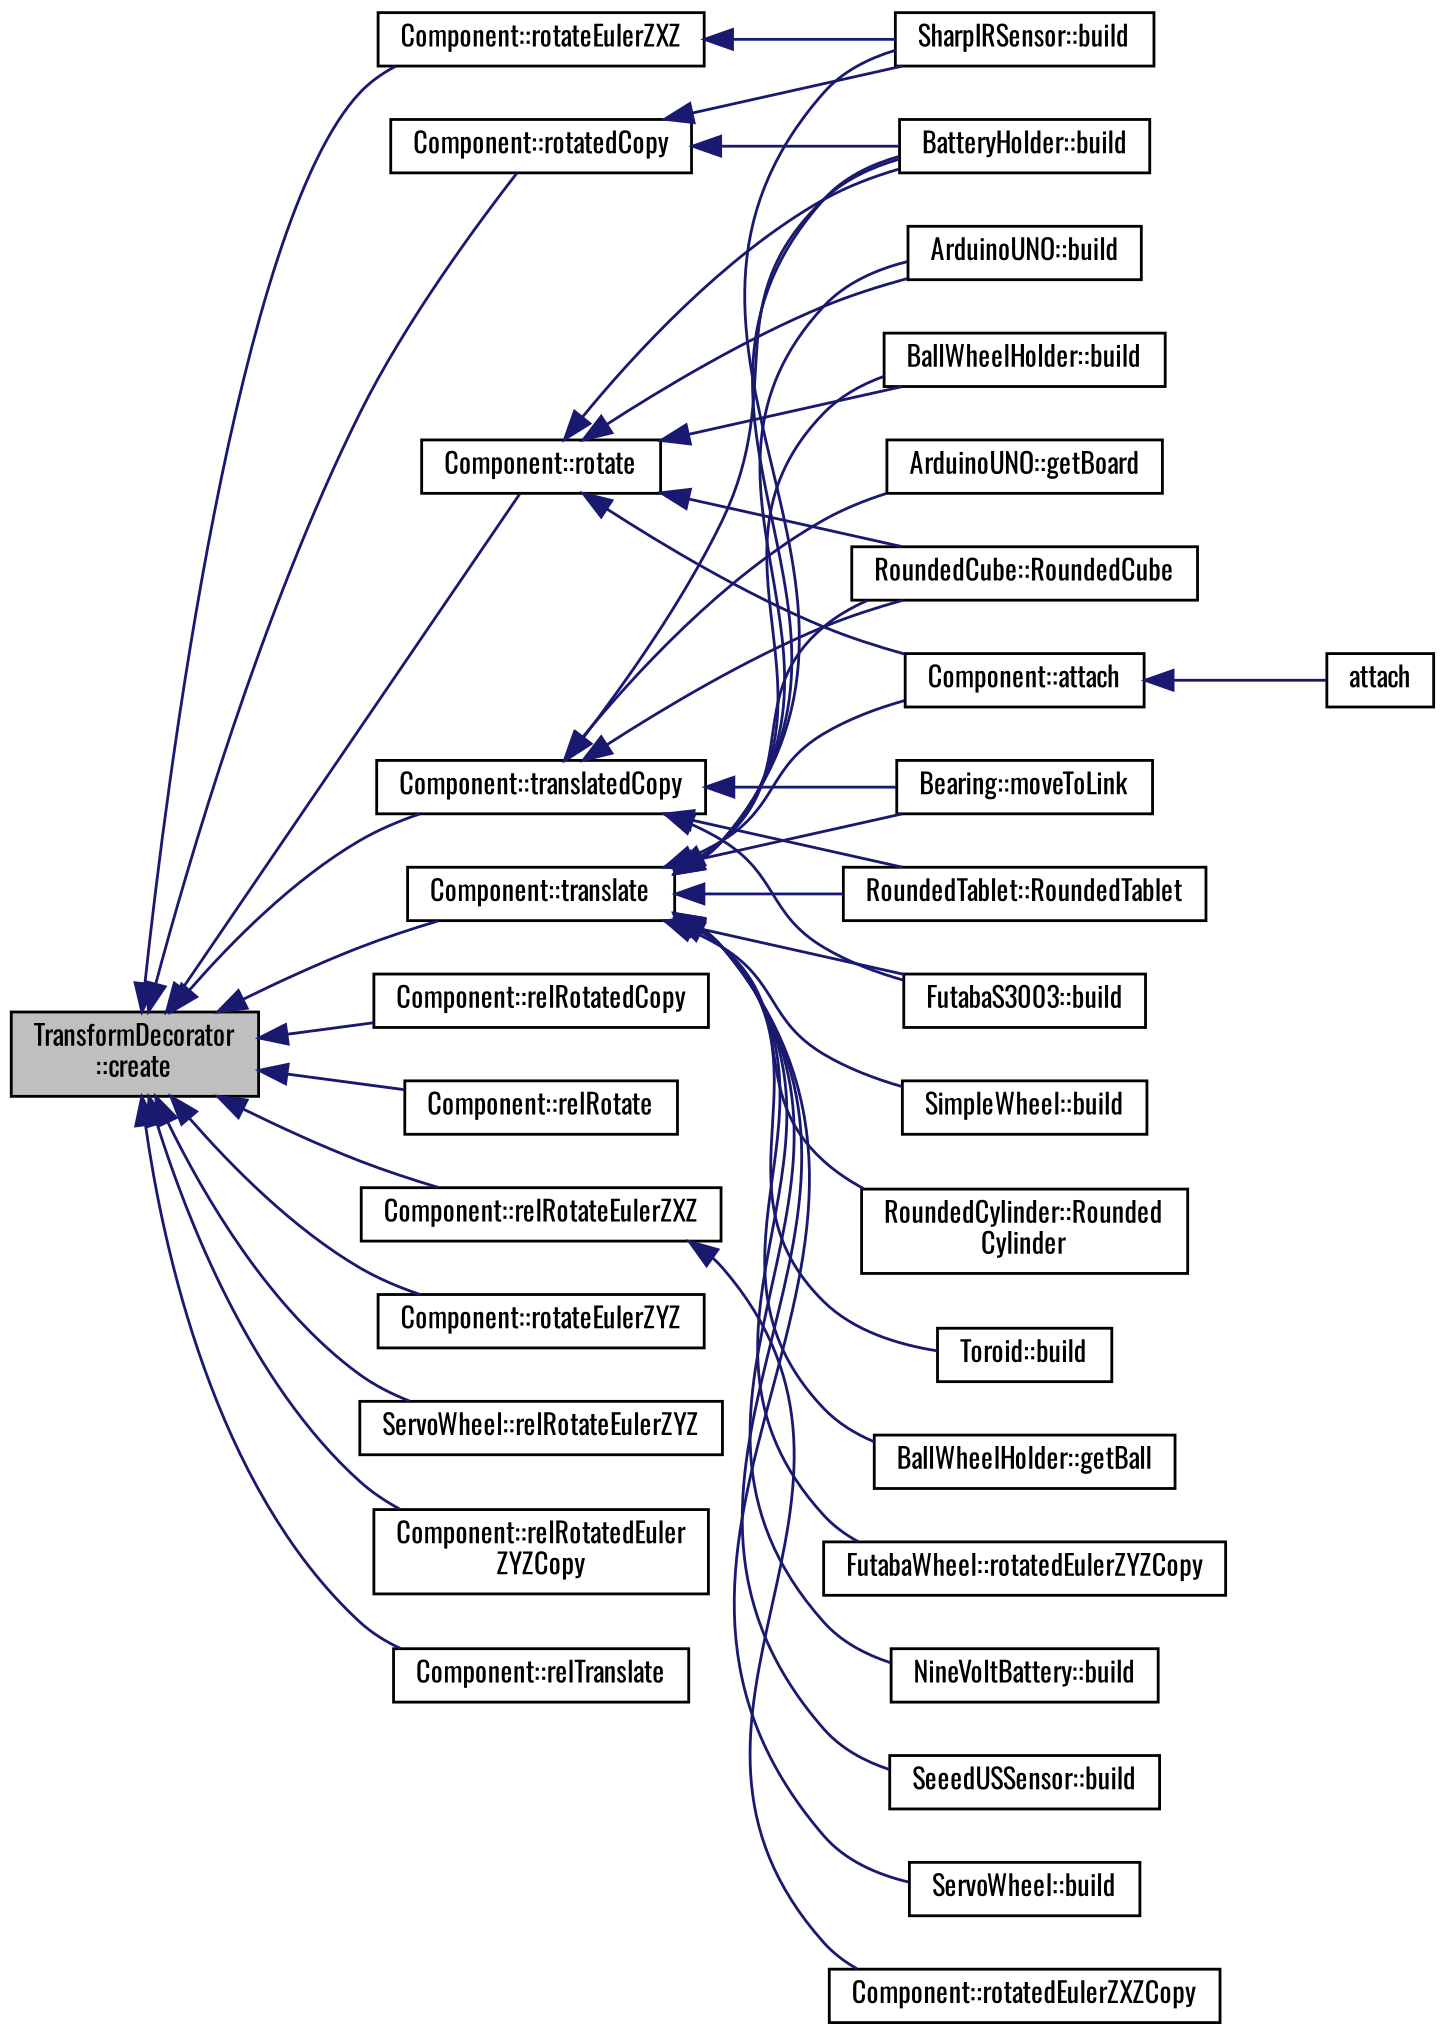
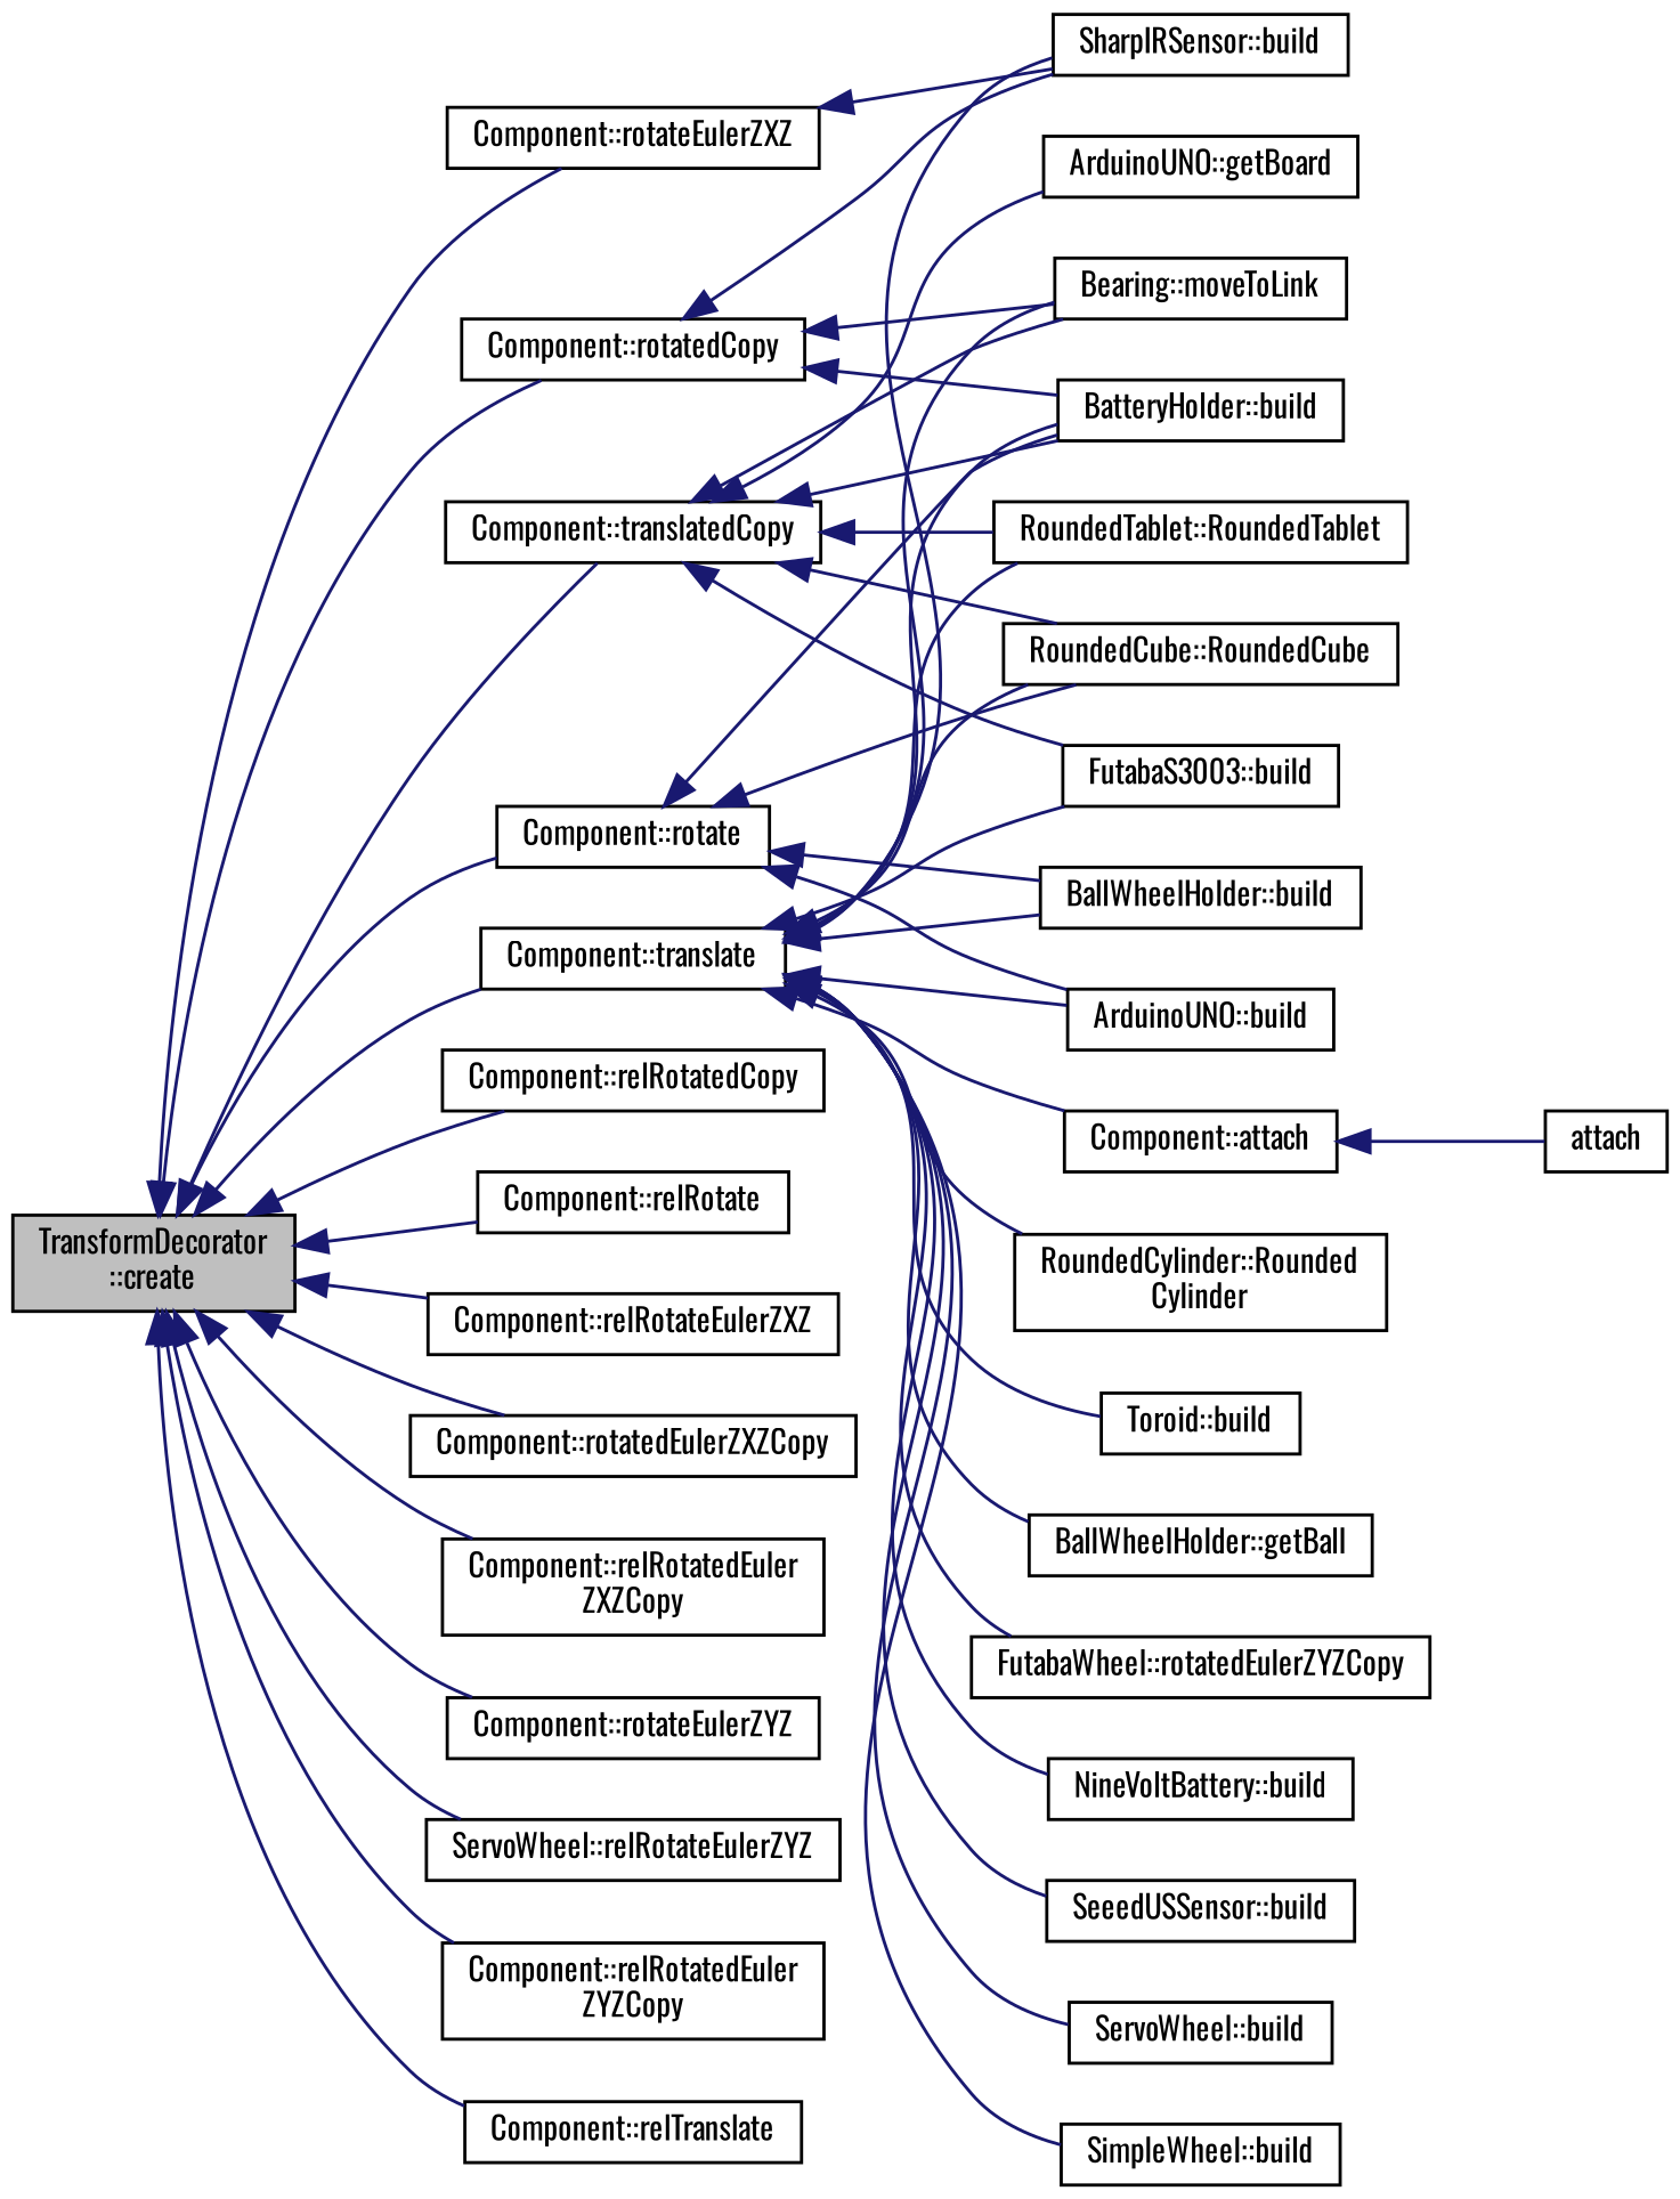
  digraph {
    fontname=Oswald
    rankdir=LR
    node [color=black fillcolor=white fontname=Oswald fontsize=10 shape=record style=filled]
    edge [color=midnightblue dir=back fontname=Oswald fontsize=10 labelfontname=Helvetica labelfontsize=10 style=solid]
    n1 [fillcolor=grey75 fontcolor=black height=0.2 label="TransformDecorator\l::create" width=0.4]
    n2 [height=0.2 label="Component::rotatedCopy" width=0.4]
    n3 [height=0.2 label="Component::relRotatedCopy" width=0.4]
    n4 [height=0.2 label="Component::rotate" width=0.4]
    n5 [height=0.2 label="Component::relRotate" width=0.4]
    n6 [height=0.2 label="Component::rotateEulerZXZ" width=0.4]
    n7 [height=0.2 label="Component::relRotateEulerZXZ" width=0.4]
    n8 [height=0.2 label="Component::rotatedEulerZXZCopy" width=0.4]
+   n9 [height=0.2 label="Component::relRotatedEuler\lZXZCopy" width=0.4]
    n10 [height=0.2 label="Component::rotateEulerZYZ" width=0.4]
    n11 [height=0.2 label="ServoWheel::relRotateEulerZYZ" width=0.4]
    n12 [height=0.2 label="Component::relRotatedEuler\lZYZCopy" width=0.4]
    n13 [height=0.2 label="Component::translatedCopy" width=0.4]
    n14 [height=0.2 label="Component::translate" width=0.4]
    n15 [height=0.2 label="Component::relTranslate" width=0.4]
    n16 [height=0.2 label="BatteryHolder::build" width=0.4]
    n17 [height=0.2 label="Bearing::moveToLink" width=0.4]
    n18 [height=0.2 label="SharpIRSensor::build" width=0.4]
    n19 [height=0.2 label="RoundedCube::RoundedCube" width=0.4]
    n20 [height=0.2 label="Component::attach" width=0.4]
    n21 [height=0.2 label="ArduinoUNO::build" width=0.4]
    n22 [height=0.2 label="BallWheelHolder::build" width=0.4]
    n23 [height=0.2 label="RoundedTablet::RoundedTablet" width=0.4]
    n24 [height=0.2 label="ArduinoUNO::getBoard" width=0.4]
    n25 [height=0.2 label="FutabaS3003::build" width=0.4]
    n26 [height=0.2 label="RoundedCylinder::Rounded\lCylinder" width=0.4]
    n27 [height=0.2 label="Toroid::build" width=0.4]
    n28 [height=0.2 label="BallWheelHolder::getBall" width=0.4]
    n29 [height=0.2 label="FutabaWheel::rotatedEulerZYZCopy" width=0.4]
    n30 [height=0.2 label="NineVoltBattery::build" width=0.4]
    n31 [height=0.2 label="SeeedUSSensor::build" width=0.4]
    n32 [height=0.2 label="ServoWheel::build" width=0.4]
    n33 [height=0.2 label="SimpleWheel::build" width=0.4]
    n34 [height=0.2 label=attach width=0.4]
    n1 -> n2
    n1 -> n3
    n1 -> n4
    n1 -> n5
    n1 -> n6
    n1 -> n7
-   n7 -> n8
+   n1 -> n8
+   n1 -> n9
    n1 -> n10
    n1 -> n11
    n1 -> n12
    n1 -> n13
    n1 -> n14
    n1 -> n15
    n2 -> n16
+   n2 -> n17
    n2 -> n18
    n4 -> n16
    n4 -> n19
-   n4 -> n20
    n4 -> n21
    n4 -> n22
    n6 -> n18
    n13 -> n16
    n13 -> n17
    n13 -> n19
    n13 -> n23
    n13 -> n24
    n13 -> n25
    n14 -> n16
    n14 -> n17
    n14 -> n18
    n14 -> n19
    n14 -> n20
    n14 -> n21
    n14 -> n22
    n14 -> n23
    n14 -> n25
    n14 -> n26
    n14 -> n27
    n14 -> n28
    n14 -> n29
    n14 -> n30
    n14 -> n31
    n14 -> n32
    n14 -> n33
    n20 -> n34
  }
